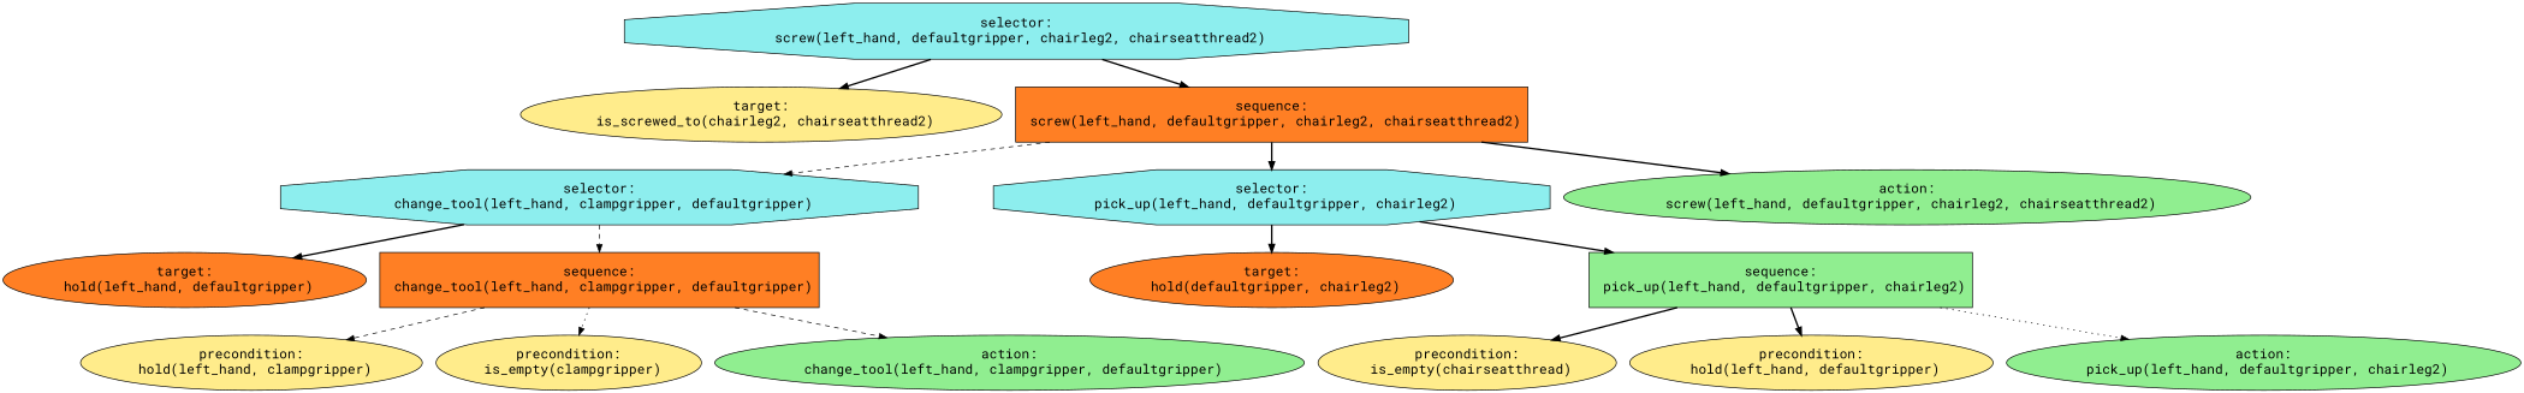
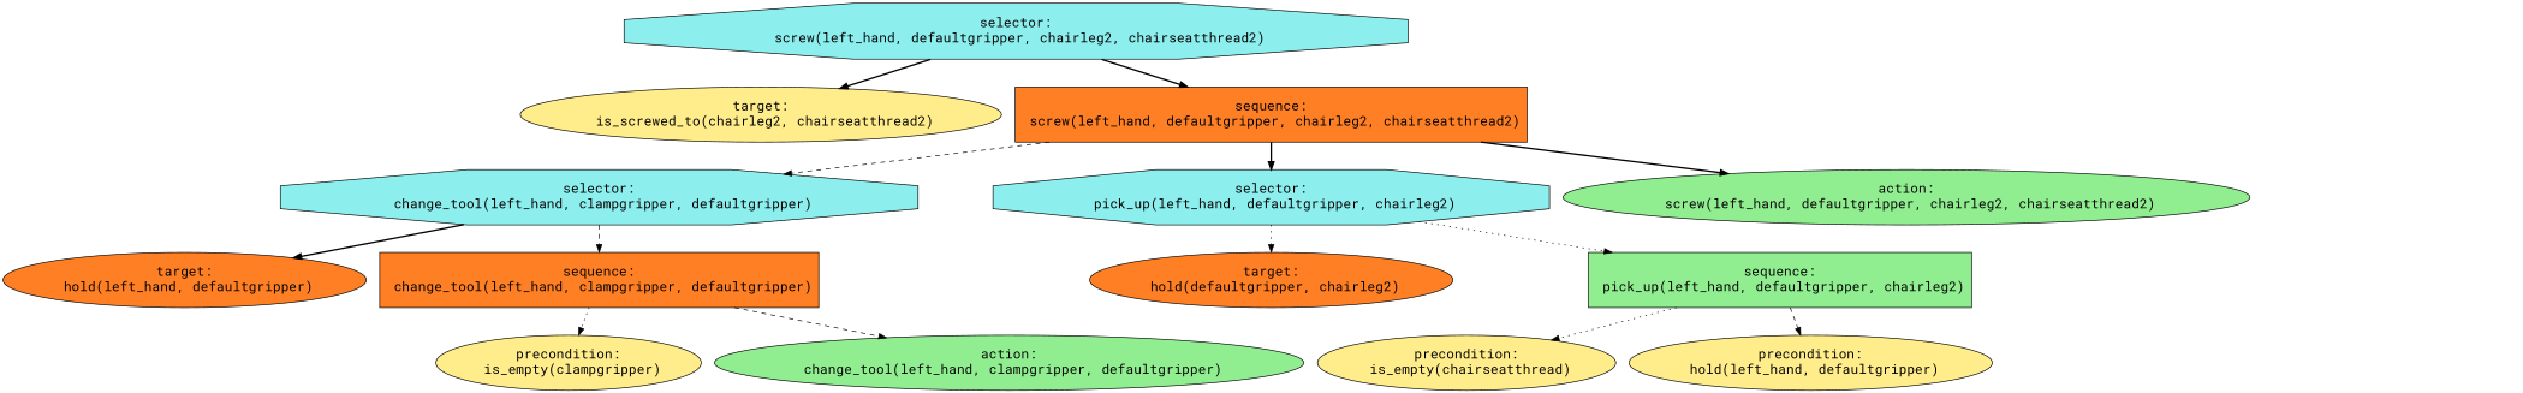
  digraph {
    fontname="Roboto Mono"
    ordering=out
    node [fillcolor=lightgoldenrod1 fontcolor=black fontname="Roboto Mono" fontsize=18 shape=ellipse style=filled]
    edge [fontname="Roboto Mono" style=bold]
    n1 [fillcolor=darkslategray2 label="selector:\n screw(left_hand, defaultgripper, chairleg2, chairseatthread2)" shape=octagon]
    n2 [height=1.0 label="target:\n is_screwed_to(chairleg2, chairseatthread2)"]
    n3 [fillcolor=chocolate1 height=1.0 label="sequence:\n screw(left_hand, defaultgripper, chairleg2, chairseatthread2)" shape=box]
    n4 [fillcolor=darkslategray2 height=1.0 label="selector:\n change_tool(left_hand, clampgripper, defaultgripper)" shape=octagon]
    n5 [fillcolor=darkslategray2 height=1.0 label="selector:\n pick_up(left_hand, defaultgripper, chairleg2)" shape=octagon]
    n6 [fillcolor=lightgreen height=1.0 label="action:\n screw(left_hand, defaultgripper, chairleg2, chairseatthread2)"]
    n7 [fillcolor=chocolate1 height=1.0 label="target:\n hold(left_hand, defaultgripper)"]
    n8 [fillcolor=chocolate1 height=1.0 label="sequence:\n change_tool(left_hand, clampgripper, defaultgripper)" shape=box]
    n9 [fillcolor=chocolate1 height=1.0 label="target:\n hold(defaultgripper, chairleg2)"]
    n10 [fillcolor=lightgreen height=1.0 label="sequence:\n pick_up(left_hand, defaultgripper, chairleg2)" shape=box]
-   n11 [height=1.0 label="precondition:\n hold(left_hand, clampgripper)"]
    n12 [height=1.0 label="precondition:\n is_empty(clampgripper)"]
    n13 [fillcolor=lightgreen height=1.0 label="action:\n change_tool(left_hand, clampgripper, defaultgripper)"]
    n14 [height=1.0 label="precondition:\n is_empty(chairseatthread)"]
    n15 [height=1.0 label="precondition:\n hold(left_hand, defaultgripper)"]
-   n16 [fillcolor=lightgreen height=1.0 label="action:\n pick_up(left_hand, defaultgripper, chairleg2)"]
    n1 -> n2
    n1 -> n3
    n3 -> n4 [style=dashed]
    n3 -> n5
    n3 -> n6
    n4 -> n7
    n4 -> n8 [style=dashed]
-   n5 -> n9
-   n5 -> n10
-   n8 -> n11 [style=dashed]
+   n5 -> n9 [style=dotted]
+   n5 -> n10 [style=dotted]
    n8 -> n12 [style=dotted]
    n8 -> n13 [style=dashed]
-   n10 -> n14
-   n10 -> n15
-   n10 -> n16 [style=dotted]
+   n10 -> n14 [style=dotted]
+   n10 -> n15 [style=dashed]
  }
